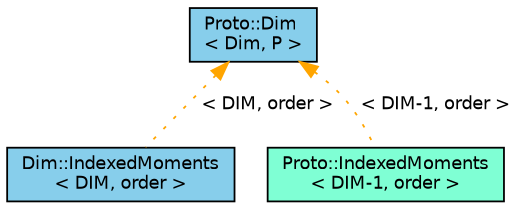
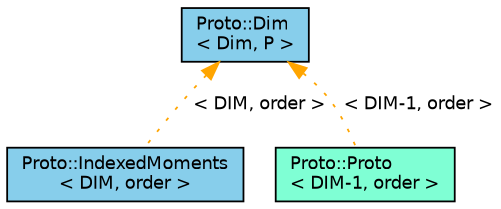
  digraph {
    node [color=black fillcolor=skyblue fontname=Helvetica fontsize=10 shape=record style=filled]
    edge [color=orange dir=back fontname=Helvetica fontsize=10 labelfontname=Helvetica labelfontsize=10 style=dotted]
    n1 [fontcolor=black height=0.2 label="Proto::Dim\l\< Dim, P \>" width=0.4]
-   n2 [height=0.2 label="Dim::IndexedMoments\l\< DIM, order \>" width=0.4]
-   n3 [fillcolor=aquamarine height=0.2 label="Proto::IndexedMoments\l\< DIM-1, order \>" width=0.4]
+   n2 [height=0.2 label="Proto::IndexedMoments\l\< DIM, order \>" width=0.4]
+   n3 [fillcolor=aquamarine height=0.2 label="Proto::Proto\l\< DIM-1, order \>" width=0.4]
    n1 -> n2 [label=" \< DIM, order \>"]
    n1 -> n3 [label=" \< DIM-1, order \>"]
  }
